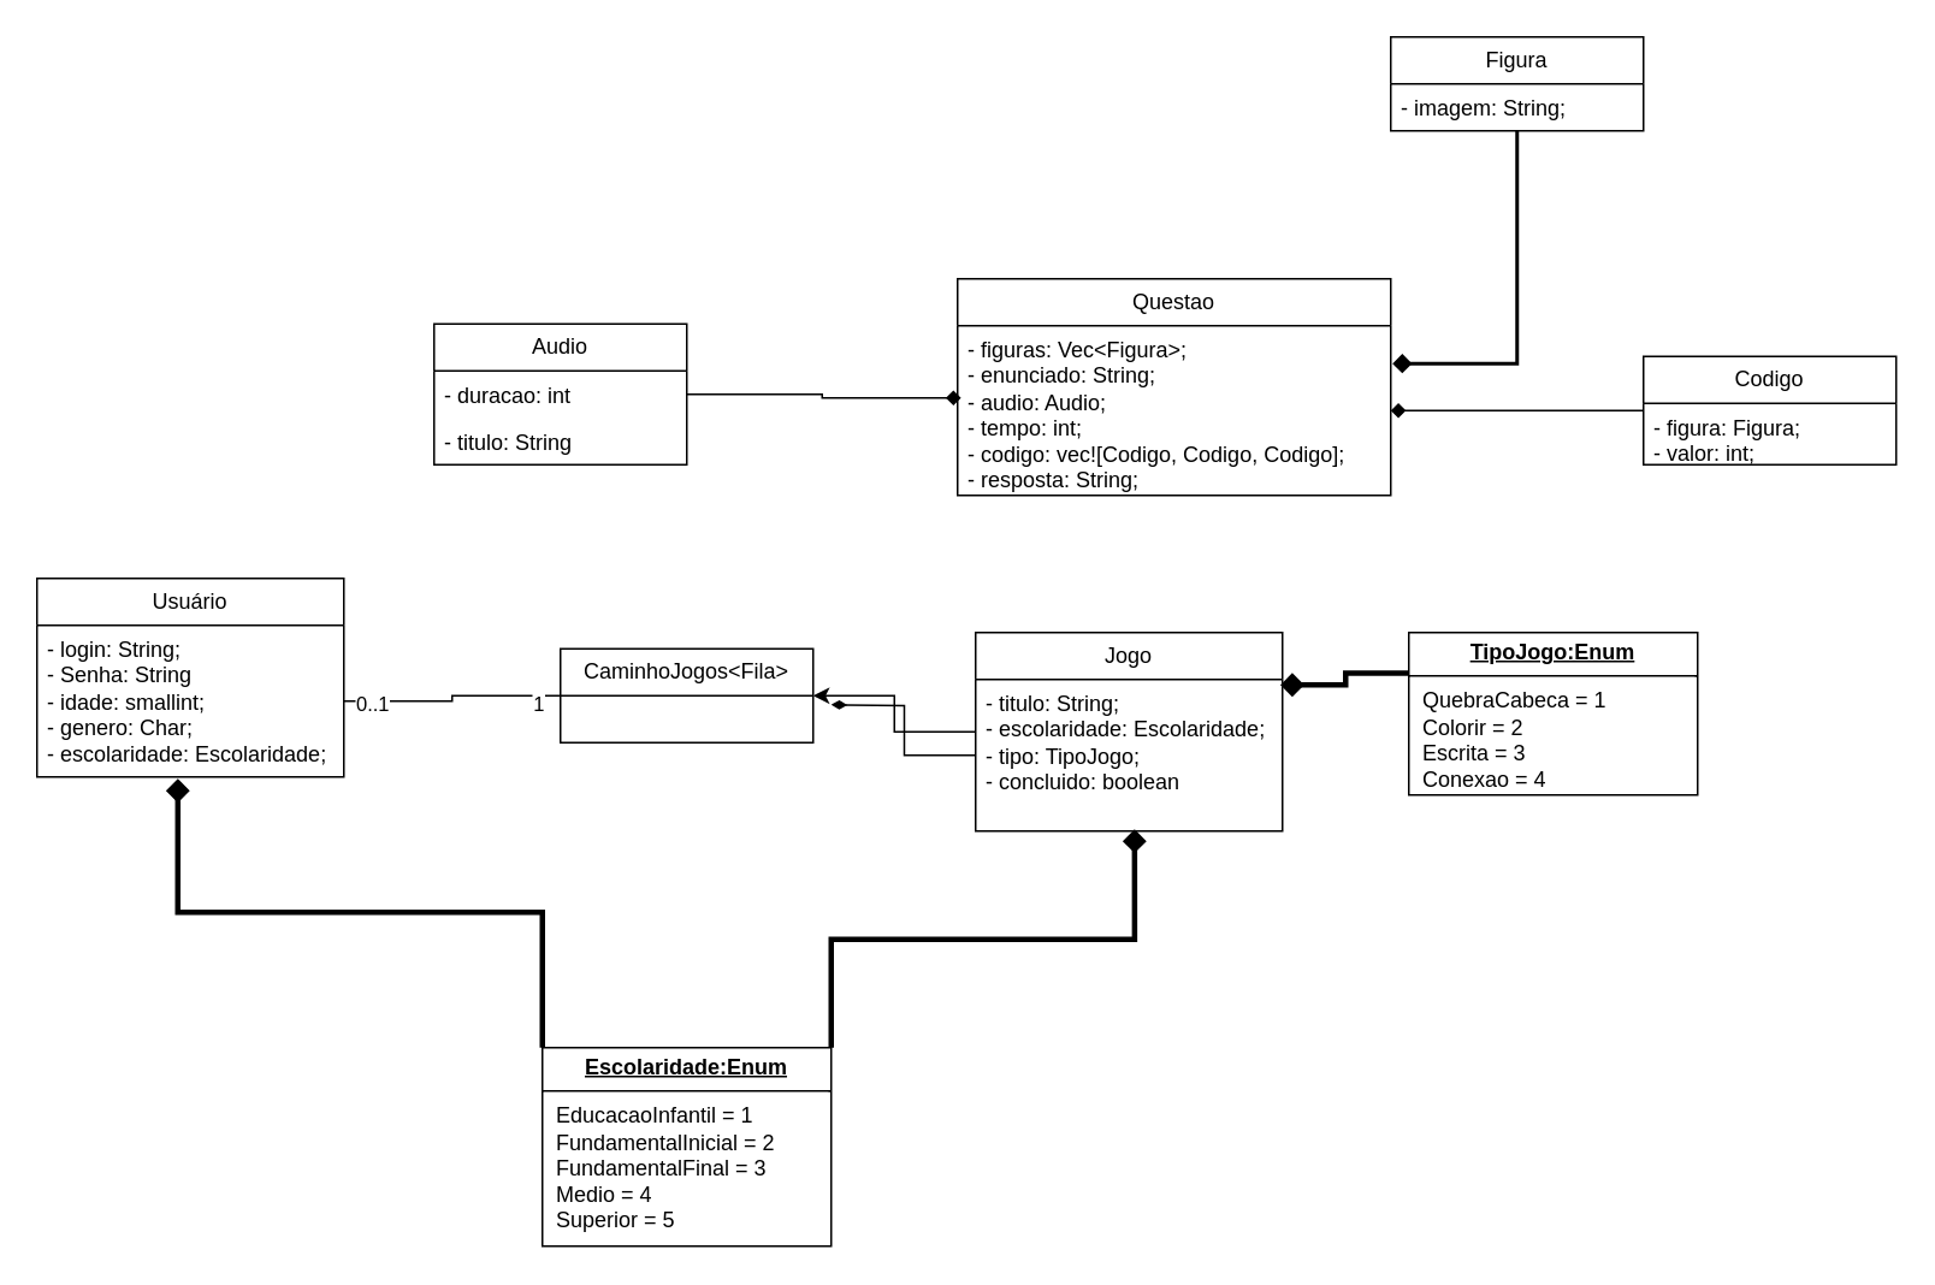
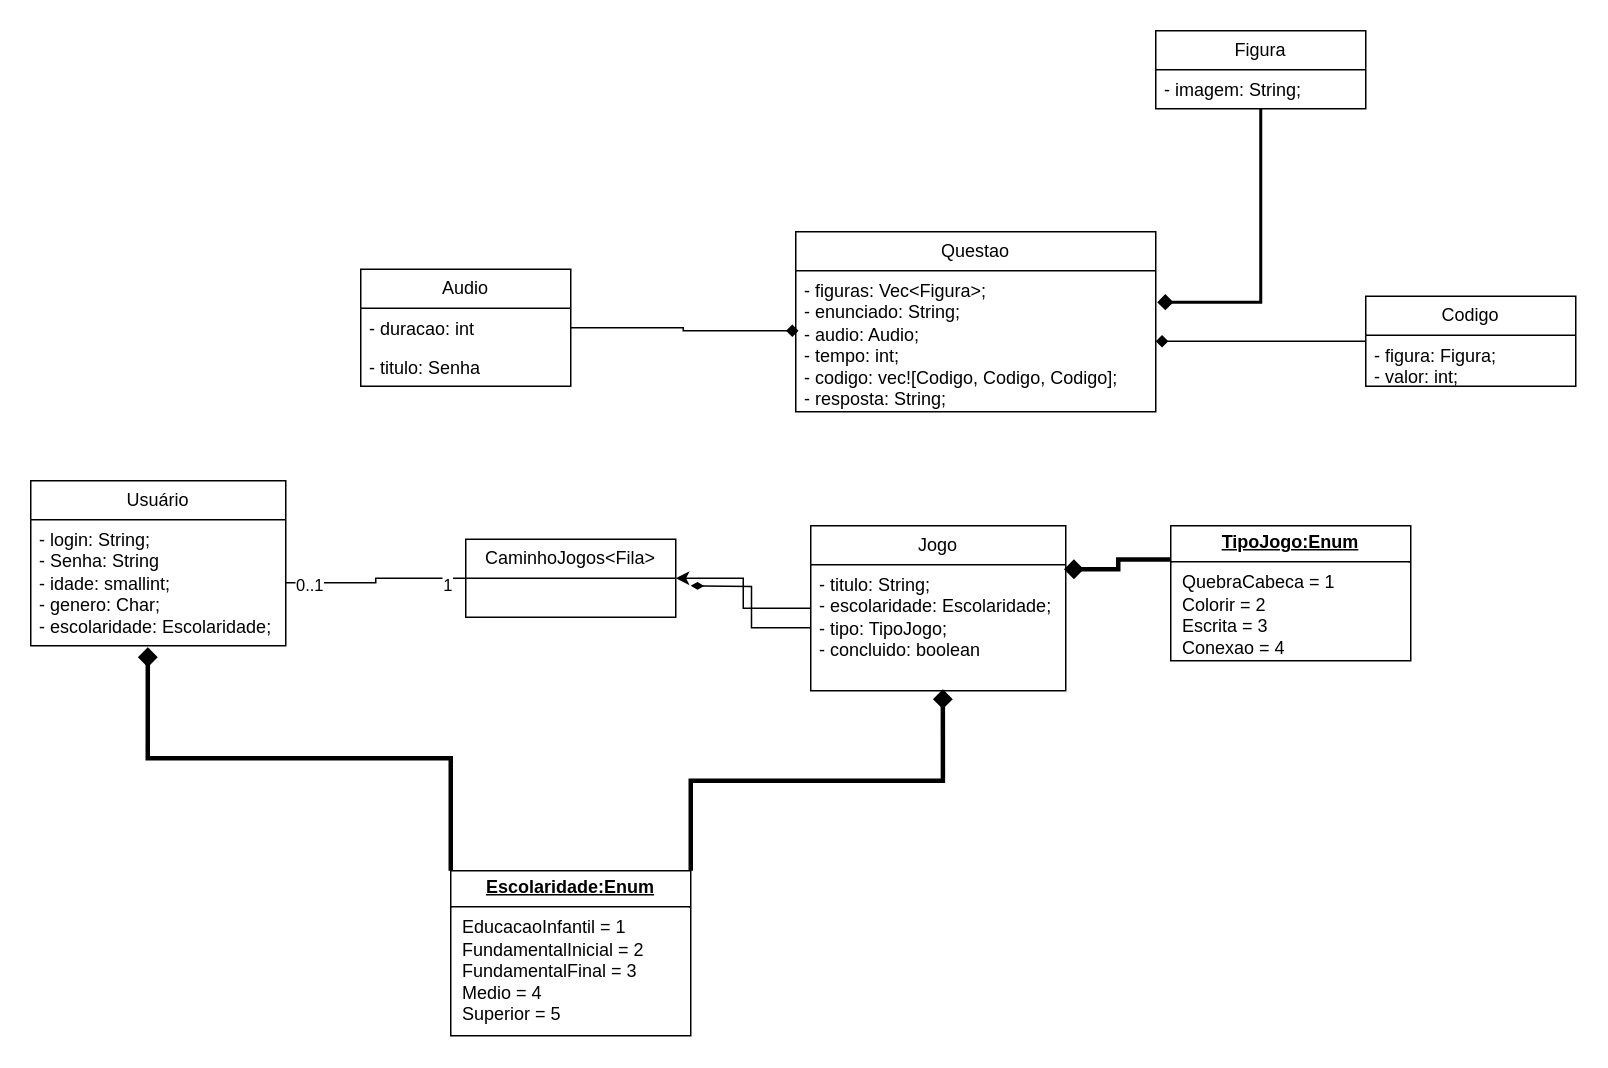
  <mxCell id="0" />
  <mxCell id="1" parent="0" />
  <mxCell id="2" value="Usuário" style="swimlane;fontStyle=0;childLayout=stackLayout;horizontal=1;startSize=26;fillColor=none;horizontalStack=0;resizeParent=1;resizeParentMax=0;resizeLast=0;collapsible=1;marginBottom=0;whiteSpace=wrap;html=1;" vertex="1" parent="1"><mxGeometry x="20" y="320" width="170" height="110" as="geometry" /></mxCell>
  <mxCell id="3" value="- login: String;&lt;div&gt;- Senha: String&lt;/div&gt;&lt;div&gt;- idade: smallint;&lt;/div&gt;&lt;div&gt;- genero: Char;&lt;/div&gt;&lt;div&gt;- escolaridade: Escolaridade;&lt;/div&gt;" style="text;strokeColor=none;fillColor=none;align=left;verticalAlign=top;spacingLeft=4;spacingRight=4;overflow=hidden;rotatable=0;points=[[0,0.5],[1,0.5]];portConstraint=eastwest;whiteSpace=wrap;html=1;" vertex="1" parent="2"><mxGeometry y="26" width="170" height="84" as="geometry" /></mxCell>
  <mxCell id="4" style="edgeStyle=orthogonalEdgeStyle;rounded=0;orthogonalLoop=1;jettySize=auto;html=1;" edge="1" parent="1" source="5" target="28"><mxGeometry relative="1" as="geometry" /></mxCell>
  <mxCell id="5" value="Jogo" style="swimlane;fontStyle=0;childLayout=stackLayout;horizontal=1;startSize=26;fillColor=none;horizontalStack=0;resizeParent=1;resizeParentMax=0;resizeLast=0;collapsible=1;marginBottom=0;whiteSpace=wrap;html=1;" vertex="1" parent="1"><mxGeometry x="540" y="350" width="170" height="110" as="geometry" /></mxCell>
  <mxCell id="6" style="edgeStyle=orthogonalEdgeStyle;rounded=0;orthogonalLoop=1;jettySize=auto;html=1;endArrow=diamondThin;endFill=1;" edge="1" parent="5" source="7"><mxGeometry relative="1" as="geometry"><mxPoint x="-80" y="40" as="targetPoint" /></mxGeometry></mxCell>
  <mxCell id="7" value="- titulo: String;&lt;div&gt;- escolaridade: Escolaridade;&lt;/div&gt;&lt;div&gt;- tipo: TipoJogo;&lt;/div&gt;&lt;div&gt;- concluido: boolean&lt;/div&gt;" style="text;strokeColor=none;fillColor=none;align=left;verticalAlign=top;spacingLeft=4;spacingRight=4;overflow=hidden;rotatable=0;points=[[0,0.5],[1,0.5]];portConstraint=eastwest;whiteSpace=wrap;html=1;" vertex="1" parent="5"><mxGeometry y="26" width="170" height="84" as="geometry" /></mxCell>
  <mxCell id="8" value="&lt;p style=&quot;margin:0px;margin-top:4px;text-align:center;text-decoration:underline;&quot;&gt;&lt;b&gt;TipoJogo:Enum&lt;/b&gt;&lt;/p&gt;&lt;hr size=&quot;1&quot; style=&quot;border-style:solid;&quot;&gt;&lt;p style=&quot;margin:0px;margin-left:8px;&quot;&gt;QuebraCabeca = 1&lt;br&gt;Colorir = 2&lt;br&gt;Escrita = 3&lt;/p&gt;&lt;p style=&quot;margin:0px;margin-left:8px;&quot;&gt;Conexao = 4&lt;/p&gt;" style="verticalAlign=top;align=left;overflow=fill;html=1;whiteSpace=wrap;" vertex="1" parent="1"><mxGeometry x="780" y="350" width="160" height="90" as="geometry" /></mxCell>
  <mxCell id="9" value="&lt;p style=&quot;margin:0px;margin-top:4px;text-align:center;text-decoration:underline;&quot;&gt;&lt;b&gt;Escolaridade:Enum&lt;/b&gt;&lt;/p&gt;&lt;hr size=&quot;1&quot; style=&quot;border-style:solid;&quot;&gt;&lt;p style=&quot;margin:0px;margin-left:8px;&quot;&gt;EducacaoInfantil = 1&lt;br&gt;FundamentalInicial = 2&lt;br&gt;FundamentalFinal = 3&lt;/p&gt;&lt;p style=&quot;margin:0px;margin-left:8px;&quot;&gt;Medio = 4&lt;/p&gt;&lt;p style=&quot;margin:0px;margin-left:8px;&quot;&gt;Superior = 5&lt;/p&gt;" style="verticalAlign=top;align=left;overflow=fill;html=1;whiteSpace=wrap;" vertex="1" parent="1"><mxGeometry x="300" y="580" width="160" height="110" as="geometry" /></mxCell>
  <mxCell id="10" style="edgeStyle=orthogonalEdgeStyle;rounded=0;orthogonalLoop=1;jettySize=auto;html=1;entryX=0;entryY=0.25;entryDx=0;entryDy=0;endArrow=none;endFill=0;startArrow=diamond;startFill=1;exitX=0.993;exitY=0.036;exitDx=0;exitDy=0;exitPerimeter=0;strokeWidth=3;" edge="1" parent="1" source="7" target="8"><mxGeometry relative="1" as="geometry" /></mxCell>
  <mxCell id="11" style="edgeStyle=orthogonalEdgeStyle;rounded=0;orthogonalLoop=1;jettySize=auto;html=1;exitX=0;exitY=0;exitDx=0;exitDy=0;entryX=0.459;entryY=1.012;entryDx=0;entryDy=0;entryPerimeter=0;startArrow=none;startFill=0;endArrow=diamond;endFill=1;strokeWidth=3;" edge="1" parent="1" source="9" target="3"><mxGeometry relative="1" as="geometry" /></mxCell>
  <mxCell id="12" style="edgeStyle=orthogonalEdgeStyle;rounded=0;orthogonalLoop=1;jettySize=auto;html=1;exitX=1;exitY=0;exitDx=0;exitDy=0;entryX=0.518;entryY=0.988;entryDx=0;entryDy=0;entryPerimeter=0;endArrow=diamond;endFill=1;strokeWidth=3;" edge="1" parent="1" source="9" target="7"><mxGeometry relative="1" as="geometry" /></mxCell>
  <mxCell id="13" value="Audio" style="swimlane;fontStyle=0;childLayout=stackLayout;horizontal=1;startSize=26;fillColor=none;horizontalStack=0;resizeParent=1;resizeParentMax=0;resizeLast=0;collapsible=1;marginBottom=0;whiteSpace=wrap;html=1;" vertex="1" parent="1"><mxGeometry x="240" y="179" width="140" height="78" as="geometry" /></mxCell>
  <mxCell id="14" value="- duracao: int" style="text;strokeColor=none;fillColor=none;align=left;verticalAlign=top;spacingLeft=4;spacingRight=4;overflow=hidden;rotatable=0;points=[[0,0.5],[1,0.5]];portConstraint=eastwest;whiteSpace=wrap;html=1;" vertex="1" parent="13"><mxGeometry y="26" width="140" height="26" as="geometry" /></mxCell>
- <mxCell id="15" value="- titulo: String" style="text;strokeColor=none;fillColor=none;align=left;verticalAlign=top;spacingLeft=4;spacingRight=4;overflow=hidden;rotatable=0;points=[[0,0.5],[1,0.5]];portConstraint=eastwest;whiteSpace=wrap;html=1;" vertex="1" parent="13"><mxGeometry y="52" width="140" height="26" as="geometry" /></mxCell>
+ <mxCell id="15" value="- titulo: Senha" style="text;strokeColor=none;fillColor=none;align=left;verticalAlign=top;spacingLeft=4;spacingRight=4;overflow=hidden;rotatable=0;points=[[0,0.5],[1,0.5]];portConstraint=eastwest;whiteSpace=wrap;html=1;" vertex="1" parent="13"><mxGeometry y="52" width="140" height="26" as="geometry" /></mxCell>
  <mxCell id="16" value="Questao" style="swimlane;fontStyle=0;childLayout=stackLayout;horizontal=1;startSize=26;fillColor=none;horizontalStack=0;resizeParent=1;resizeParentMax=0;resizeLast=0;collapsible=1;marginBottom=0;whiteSpace=wrap;html=1;" vertex="1" parent="1"><mxGeometry x="530" y="154" width="240" height="120" as="geometry" /></mxCell>
  <mxCell id="17" value="- figuras: Vec&amp;lt;Figura&amp;gt;;&lt;div&gt;- enunciado: String;&lt;/div&gt;&lt;div&gt;- audio: Audio;&lt;/div&gt;&lt;div&gt;- tempo: int;&lt;/div&gt;&lt;div&gt;- codigo: vec![Codigo, Codigo, Codigo];&lt;/div&gt;&lt;div&gt;- resposta: String;&lt;/div&gt;" style="text;strokeColor=none;fillColor=none;align=left;verticalAlign=top;spacingLeft=4;spacingRight=4;overflow=hidden;rotatable=0;points=[[0,0.5],[1,0.5]];portConstraint=eastwest;whiteSpace=wrap;html=1;" vertex="1" parent="16"><mxGeometry y="26" width="240" height="94" as="geometry" /></mxCell>
  <mxCell id="18" style="edgeStyle=orthogonalEdgeStyle;rounded=0;orthogonalLoop=1;jettySize=auto;html=1;entryX=1;entryY=0.5;entryDx=0;entryDy=0;endArrow=diamond;endFill=1;" edge="1" parent="1" source="19" target="17"><mxGeometry relative="1" as="geometry" /></mxCell>
  <mxCell id="19" value="Codigo" style="swimlane;fontStyle=0;childLayout=stackLayout;horizontal=1;startSize=26;fillColor=none;horizontalStack=0;resizeParent=1;resizeParentMax=0;resizeLast=0;collapsible=1;marginBottom=0;whiteSpace=wrap;html=1;" vertex="1" parent="1"><mxGeometry x="910" y="197" width="140" height="60" as="geometry" /></mxCell>
  <mxCell id="20" value="- figura: Figura;&lt;div&gt;- valor: int;&lt;/div&gt;" style="text;strokeColor=none;fillColor=none;align=left;verticalAlign=top;spacingLeft=4;spacingRight=4;overflow=hidden;rotatable=0;points=[[0,0.5],[1,0.5]];portConstraint=eastwest;whiteSpace=wrap;html=1;" vertex="1" parent="19"><mxGeometry y="26" width="140" height="34" as="geometry" /></mxCell>
  <mxCell id="21" value="Figura" style="swimlane;fontStyle=0;childLayout=stackLayout;horizontal=1;startSize=26;fillColor=none;horizontalStack=0;resizeParent=1;resizeParentMax=0;resizeLast=0;collapsible=1;marginBottom=0;whiteSpace=wrap;html=1;" vertex="1" parent="1"><mxGeometry x="770" y="20" width="140" height="52" as="geometry" /></mxCell>
  <mxCell id="22" value="- imagem: String;" style="text;strokeColor=none;fillColor=none;align=left;verticalAlign=top;spacingLeft=4;spacingRight=4;overflow=hidden;rotatable=0;points=[[0,0.5],[1,0.5]];portConstraint=eastwest;whiteSpace=wrap;html=1;" vertex="1" parent="21"><mxGeometry y="26" width="140" height="26" as="geometry" /></mxCell>
  <mxCell id="23" style="edgeStyle=orthogonalEdgeStyle;rounded=0;orthogonalLoop=1;jettySize=auto;html=1;entryX=1.004;entryY=0.223;entryDx=0;entryDy=0;entryPerimeter=0;startArrow=none;startFill=0;endArrow=diamond;endFill=1;strokeWidth=2;" edge="1" parent="1" source="21" target="17"><mxGeometry relative="1" as="geometry" /></mxCell>
  <mxCell id="24" style="edgeStyle=orthogonalEdgeStyle;rounded=0;orthogonalLoop=1;jettySize=auto;html=1;entryX=0.008;entryY=0.426;entryDx=0;entryDy=0;entryPerimeter=0;endArrow=diamond;endFill=1;" edge="1" parent="1" source="14" target="17"><mxGeometry relative="1" as="geometry" /></mxCell>
  <mxCell id="25" style="edgeStyle=orthogonalEdgeStyle;rounded=0;orthogonalLoop=1;jettySize=auto;html=1;entryX=1;entryY=0.5;entryDx=0;entryDy=0;endArrow=none;endFill=0;" edge="1" parent="1" source="28" target="3"><mxGeometry relative="1" as="geometry" /></mxCell>
  <mxCell id="26" value="0..1" style="edgeLabel;html=1;align=center;verticalAlign=middle;resizable=0;points=[];" vertex="1" connectable="0" parent="25"><mxGeometry x="0.756" y="1" relative="1" as="geometry"><mxPoint as="offset" /></mxGeometry></mxCell>
  <mxCell id="27" value="1" style="edgeLabel;html=1;align=center;verticalAlign=middle;resizable=0;points=[];" vertex="1" connectable="0" parent="25"><mxGeometry x="-0.789" y="4" relative="1" as="geometry"><mxPoint as="offset" /></mxGeometry></mxCell>
  <mxCell id="28" value="CaminhoJogos&amp;lt;Fila&amp;gt;" style="swimlane;fontStyle=0;childLayout=stackLayout;horizontal=1;startSize=26;fillColor=none;horizontalStack=0;resizeParent=1;resizeParentMax=0;resizeLast=0;collapsible=1;marginBottom=0;whiteSpace=wrap;html=1;" vertex="1" parent="1"><mxGeometry x="310" y="359" width="140" height="52" as="geometry" /></mxCell>
